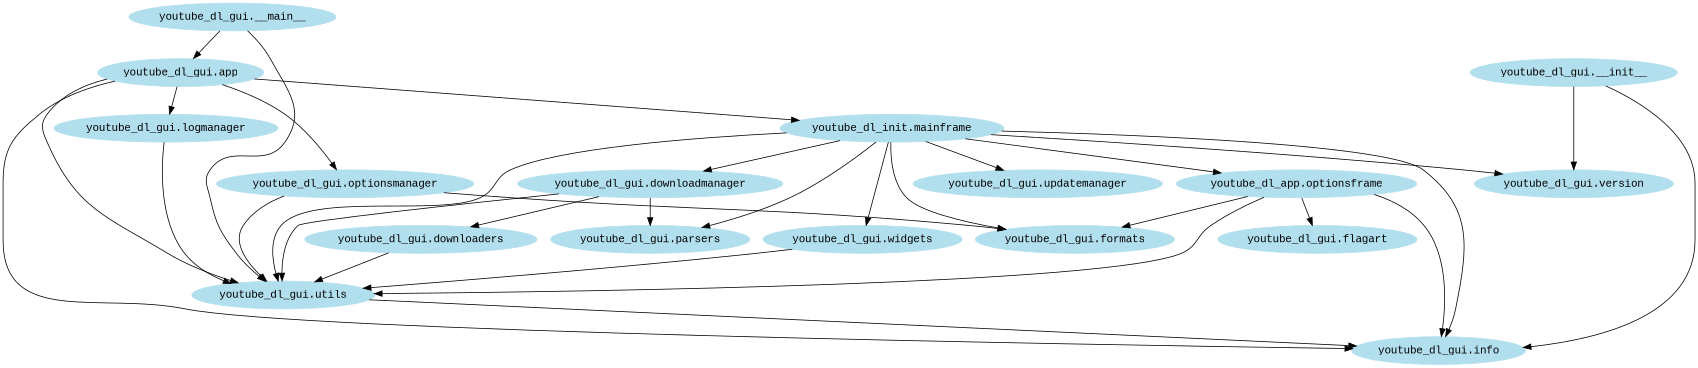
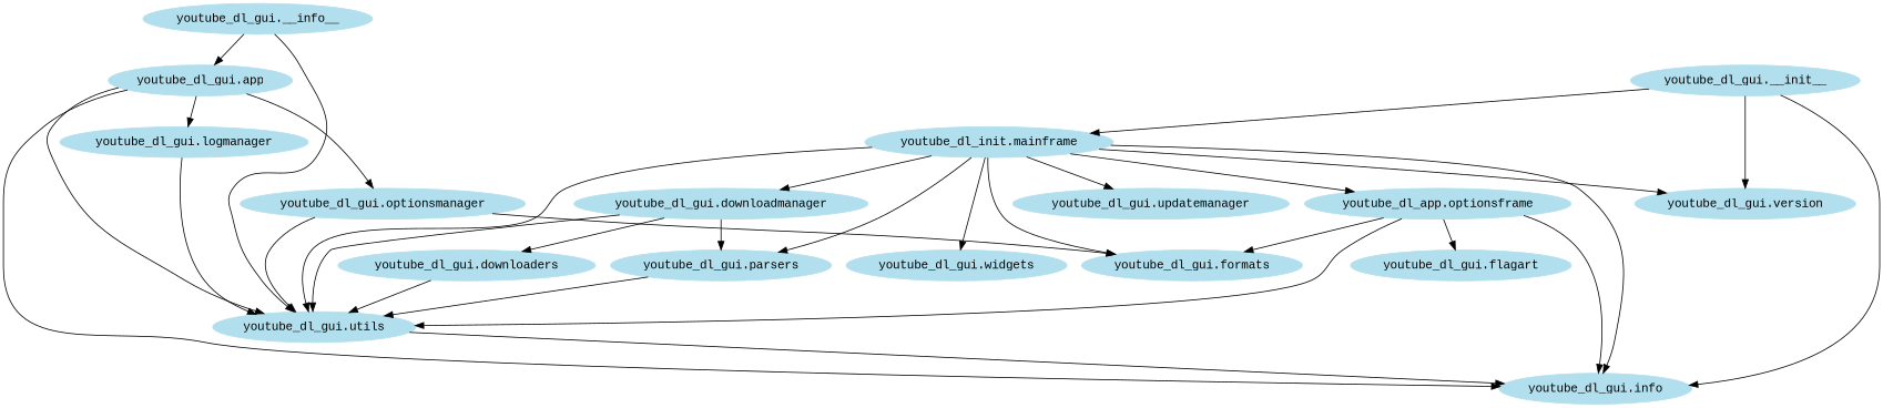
  digraph {
    fontname="Liberation Mono"
    node [color=lightblue2 fontname="Liberation Mono" style=filled]
    edge [fontname="Liberation Mono"]
    "youtube_dl_gui.app"
    "youtube_dl_gui.info"
    "youtube_dl_gui.logmanager"
    n4 [label="youtube_dl_init.mainframe"]
    "youtube_dl_gui.optionsmanager"
    "youtube_dl_gui.utils"
    "youtube_dl_gui.downloadmanager"
    "youtube_dl_gui.parsers"
    "youtube_dl_gui.updatemanager"
    "youtube_dl_gui.formats"
    n11 [label="youtube_dl_app.optionsframe"]
    "youtube_dl_gui.version"
    "youtube_dl_gui.widgets"
    "youtube_dl_gui.downloaders"
    "youtube_dl_gui.flagart"
    "youtube_dl_gui.__init__"
-   "youtube_dl_gui.__main__"
+   "youtube_dl_gui.__main__" [label="youtube_dl_gui.__info__"]
    "youtube_dl_gui.app" -> "youtube_dl_gui.info"
    "youtube_dl_gui.app" -> "youtube_dl_gui.logmanager"
-   "youtube_dl_gui.app" -> n4
+   "youtube_dl_gui.__init__" -> n4
    "youtube_dl_gui.app" -> "youtube_dl_gui.optionsmanager"
    "youtube_dl_gui.app" -> "youtube_dl_gui.utils"
    "youtube_dl_gui.logmanager" -> "youtube_dl_gui.utils"
    n4 -> "youtube_dl_gui.info"
    n4 -> "youtube_dl_gui.utils"
    n4 -> "youtube_dl_gui.downloadmanager"
    n4 -> "youtube_dl_gui.parsers"
    n4 -> "youtube_dl_gui.updatemanager"
    n4 -> "youtube_dl_gui.formats"
    n4 -> n11
    n4 -> "youtube_dl_gui.version"
    n4 -> "youtube_dl_gui.widgets"
    "youtube_dl_gui.optionsmanager" -> "youtube_dl_gui.utils"
    "youtube_dl_gui.optionsmanager" -> "youtube_dl_gui.formats"
    "youtube_dl_gui.utils" -> "youtube_dl_gui.info"
    "youtube_dl_gui.downloadmanager" -> "youtube_dl_gui.utils"
    "youtube_dl_gui.downloadmanager" -> "youtube_dl_gui.parsers"
    "youtube_dl_gui.downloadmanager" -> "youtube_dl_gui.downloaders"
-   "youtube_dl_gui.widgets" -> "youtube_dl_gui.utils"
+   "youtube_dl_gui.parsers" -> "youtube_dl_gui.utils"
    n11 -> "youtube_dl_gui.info"
    n11 -> "youtube_dl_gui.utils"
    n11 -> "youtube_dl_gui.formats"
    n11 -> "youtube_dl_gui.flagart"
    "youtube_dl_gui.downloaders" -> "youtube_dl_gui.utils"
    "youtube_dl_gui.__init__" -> "youtube_dl_gui.info"
    "youtube_dl_gui.__init__" -> "youtube_dl_gui.version"
    "youtube_dl_gui.__main__" -> "youtube_dl_gui.app"
    "youtube_dl_gui.__main__" -> "youtube_dl_gui.utils"
  }
